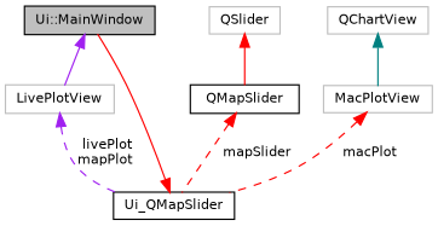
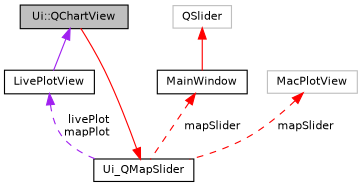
  digraph {
    node [color=black fillcolor=white fontname=Helvetica fontsize=10 shape=record style=filled]
    edge [color=red dir=back fontname=Helvetica fontsize=10 labelfontname=Helvetica labelfontsize=10 style=solid]
-   n1 [fillcolor=grey75 fontcolor=black height=0.2 label="Ui::MainWindow" width=0.4]
-   n2 [color=grey75 height=0.2 label=LivePlotView width=0.4]
+   n1 [fillcolor=grey75 fontcolor=black height=0.2 label="Ui::QChartView" width=0.4]
+   n2 [height=0.2 label=LivePlotView width=0.4]
    n3 [height=0.2 label=Ui_QMapSlider width=0.4]
-   n4 [height=0.2 label=QMapSlider width=0.4]
+   n4 [height=0.2 label=MainWindow width=0.4]
    n5 [color=grey75 height=0.2 label=QSlider width=0.4]
    n6 [color=grey75 height=0.2 label=MacPlotView width=0.4]
-   n7 [color=grey75 height=0.2 label=QChartView width=0.4]
    n1 -> n2 [color=purple]
    n2 -> n3 [color=purple label=" livePlot\nmapPlot" style=dashed]
    n3 -> n1
    n4 -> n3 [label=" mapSlider" style=dashed]
    n5 -> n4
-   n6 -> n3 [label=" macPlot" style=dashed]
-   n7 -> n6 [color=teal]
+   n6 -> n3 [label=" mapSlider" style=dashed]
  }
